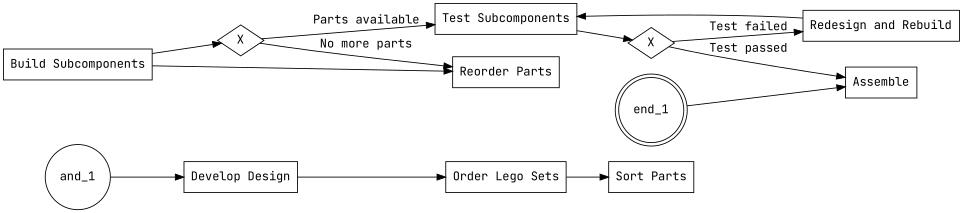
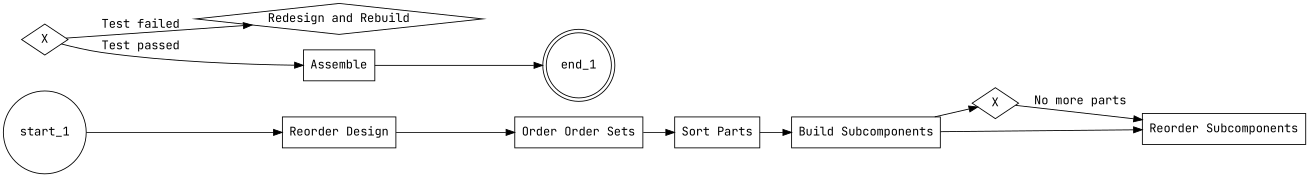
  digraph {
    fontname="JetBrains Mono"
    rankdir=LR
    node [fontname="JetBrains Mono" shape=rectangle]
    edge [fontname="JetBrains Mono"]
-   start_1 [shape=circle label=and_1]
-   "Develop Design"
-   "Order Lego Sets"
+   start_1 [shape=circle]
+   "Develop Design" [label="Reorder Design"]
+   "Order Lego Sets" [label="Order Order Sets"]
    "Sort Parts"
    "Build Subcomponents"
    n6 [label=X shape=diamond]
-   "Reorder Parts"
-   "Test Subcomponents"
+   "Reorder Parts" [label="Reorder Subcomponents"]
    n9 [label=X shape=diamond]
-   "Redesign and Rebuild"
+   "Redesign and Rebuild" [shape=diamond]
    Assemble
    end_1 [shape=doublecircle]
    start_1 -> "Develop Design"
    "Develop Design" -> "Order Lego Sets"
    "Order Lego Sets" -> "Sort Parts"
+   "Sort Parts" -> "Build Subcomponents"
    "Build Subcomponents" -> n6
    "Build Subcomponents" -> "Reorder Parts"
    n6 -> "Reorder Parts" [label="No more parts"]
-   n6 -> "Test Subcomponents" [label="Parts available"]
-   "Test Subcomponents" -> n9
    n9 -> "Redesign and Rebuild" [label="Test failed"]
    n9 -> Assemble [label="Test passed"]
-   "Redesign and Rebuild" -> "Test Subcomponents"
-   end_1 -> Assemble
+   Assemble -> end_1
  }
